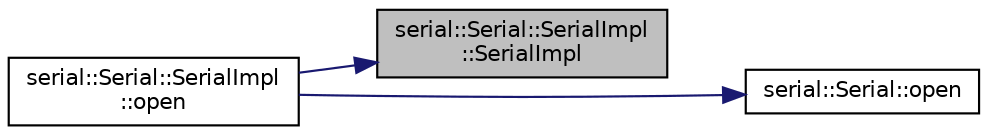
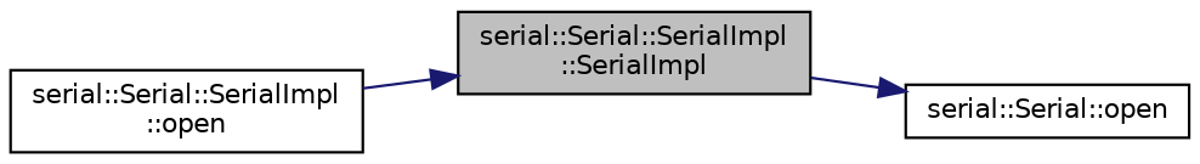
  digraph {
    rankdir=LR
    node [color=black fillcolor=white fontname=Helvetica fontsize=10 shape=record style=filled]
    edge [color=midnightblue fontname=Helvetica fontsize=10 labelfontname=Helvetica labelfontsize=10 style=solid]
    n1 [fillcolor=grey75 fontcolor=black height=0.2 label="serial::Serial::SerialImpl\l::SerialImpl" width=0.4]
    n2 [height=0.2 label="serial::Serial::SerialImpl\l::open" width=0.4]
    n3 [height=0.2 label="serial::Serial::open" width=0.4]
    n2 -> n1
-   n2 -> n3
+   n1 -> n3
  }
